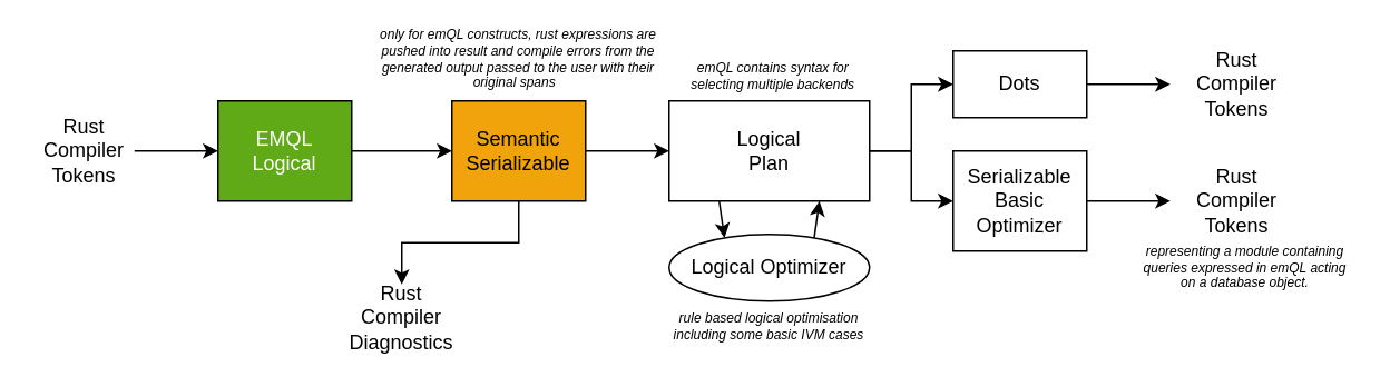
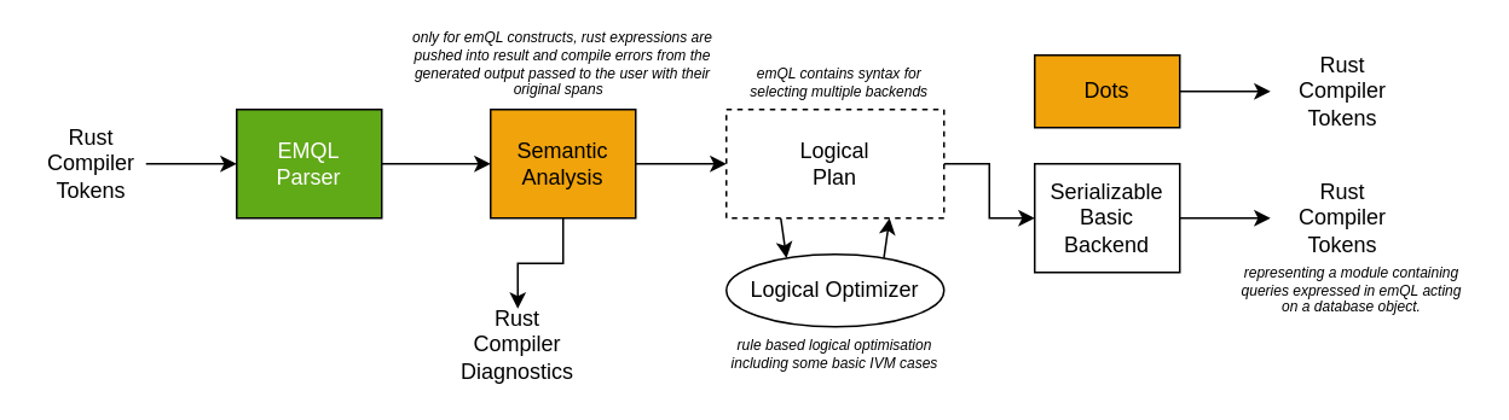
  <mxCell id="0" />
  <mxCell id="1" parent="0" />
  <mxCell id="2" style="edgeStyle=none;html=1;exitX=1;exitY=0.5;exitDx=0;exitDy=0;entryX=0;entryY=0.5;entryDx=0;entryDy=0;" parent="1" source="3" target="6" edge="1"><mxGeometry relative="1" as="geometry" /></mxCell>
- <mxCell id="3" value="EMQL&lt;br&gt;Logical" style="rounded=0;whiteSpace=wrap;html=1;fillColor=#60a917;fontColor=#ffffff;strokeColor=#000000;" parent="1" vertex="1"><mxGeometry x="130" y="60" width="80" height="60" as="geometry" /></mxCell>
+ <mxCell id="3" value="EMQL&lt;br&gt;Parser" style="rounded=0;whiteSpace=wrap;html=1;fillColor=#60a917;fontColor=#ffffff;strokeColor=#000000;" parent="1" vertex="1"><mxGeometry x="130" y="60" width="80" height="60" as="geometry" /></mxCell>
  <mxCell id="4" style="edgeStyle=none;html=1;exitX=1;exitY=0.5;exitDx=0;exitDy=0;entryX=0;entryY=0.5;entryDx=0;entryDy=0;" parent="1" source="6" target="10" edge="1"><mxGeometry relative="1" as="geometry" /></mxCell>
  <mxCell id="5" style="edgeStyle=orthogonalEdgeStyle;html=1;exitX=0.5;exitY=1;exitDx=0;exitDy=0;entryX=0.5;entryY=0;entryDx=0;entryDy=0;rounded=0;" edge="1" parent="1" source="6" target="23"><mxGeometry relative="1" as="geometry"><mxPoint x="255" y="170" as="targetPoint" /></mxGeometry></mxCell>
- <mxCell id="6" value="Semantic Serializable" style="rounded=0;whiteSpace=wrap;html=1;fillColor=#f0a30a;fontColor=#000000;strokeColor=#000000;" parent="1" vertex="1"><mxGeometry x="270" y="60" width="80" height="60" as="geometry" /></mxCell>
- <mxCell id="7" style="edgeStyle=orthogonalEdgeStyle;html=1;exitX=1;exitY=0.5;exitDx=0;exitDy=0;entryX=0;entryY=0.5;entryDx=0;entryDy=0;rounded=0;" edge="1" parent="1" source="10" target="11"><mxGeometry relative="1" as="geometry" /></mxCell>
+ <mxCell id="6" value="Semantic Analysis" style="rounded=0;whiteSpace=wrap;html=1;fillColor=#f0a30a;fontColor=#000000;strokeColor=#000000;" parent="1" vertex="1"><mxGeometry x="270" y="60" width="80" height="60" as="geometry" /></mxCell>
  <mxCell id="8" style="edgeStyle=none;html=1;exitX=0.25;exitY=1;exitDx=0;exitDy=0;entryX=0.25;entryY=0;entryDx=0;entryDy=0;" edge="1" parent="1" source="10" target="15"><mxGeometry relative="1" as="geometry" /></mxCell>
  <mxCell id="9" style="edgeStyle=orthogonalEdgeStyle;html=1;exitX=1;exitY=0.5;exitDx=0;exitDy=0;entryX=0;entryY=0.5;entryDx=0;entryDy=0;rounded=0;" edge="1" parent="1" source="10" target="13"><mxGeometry relative="1" as="geometry" /></mxCell>
- <mxCell id="10" value="Logical&lt;br&gt;Plan" style="rounded=0;whiteSpace=wrap;html=1;" parent="1" vertex="1"><mxGeometry x="400" y="60" width="120" height="60" as="geometry" /></mxCell>
- <mxCell id="11" value="Dots" style="rounded=0;whiteSpace=wrap;html=1;" parent="1" vertex="1"><mxGeometry x="570" y="30" width="80" height="40" as="geometry" /></mxCell>
+ <mxCell id="10" value="Logical&lt;br&gt;Plan" style="rounded=0;whiteSpace=wrap;html=1;dashed=1;" parent="1" vertex="1"><mxGeometry x="400" y="60" width="120" height="60" as="geometry" /></mxCell>
+ <mxCell id="11" value="Dots" style="rounded=0;whiteSpace=wrap;html=1;fillColor=#f0a30a;" parent="1" vertex="1"><mxGeometry x="570" y="30" width="80" height="40" as="geometry" /></mxCell>
  <mxCell id="12" style="edgeStyle=none;html=1;exitX=1;exitY=0.5;exitDx=0;exitDy=0;entryX=0;entryY=0.5;entryDx=0;entryDy=0;" edge="1" parent="1" source="13"><mxGeometry relative="1" as="geometry"><mxPoint x="700" y="120" as="targetPoint" /></mxGeometry></mxCell>
- <mxCell id="13" value="Serializable&lt;br&gt;Basic&lt;br&gt;Optimizer" style="rounded=0;whiteSpace=wrap;html=1;" parent="1" vertex="1"><mxGeometry x="570" y="90" width="80" height="60" as="geometry" /></mxCell>
+ <mxCell id="13" value="Serializable&lt;br&gt;Basic&lt;br&gt;Backend" style="rounded=0;whiteSpace=wrap;html=1;" parent="1" vertex="1"><mxGeometry x="570" y="90" width="80" height="60" as="geometry" /></mxCell>
  <mxCell id="14" style="edgeStyle=none;html=1;exitX=0.75;exitY=0;exitDx=0;exitDy=0;entryX=0.75;entryY=1;entryDx=0;entryDy=0;" edge="1" parent="1" source="15" target="10"><mxGeometry relative="1" as="geometry" /></mxCell>
  <mxCell id="15" value="Logical Optimizer" style="ellipse;whiteSpace=wrap;html=1;" parent="1" vertex="1"><mxGeometry x="400" y="140" width="120" height="40" as="geometry" /></mxCell>
  <mxCell id="16" value="" style="endArrow=classic;html=1;entryX=0;entryY=0.5;entryDx=0;entryDy=0;" edge="1" parent="1" target="3"><mxGeometry width="50" height="50" relative="1" as="geometry"><mxPoint x="80" y="90" as="sourcePoint" /><mxPoint x="90" y="70" as="targetPoint" /></mxGeometry></mxCell>
  <mxCell id="17" value="Rust Compiler Tokens" style="text;html=1;strokeColor=none;fillColor=none;align=center;verticalAlign=middle;whiteSpace=wrap;rounded=0;" vertex="1" parent="1"><mxGeometry x="710" y="105" width="60" height="30" as="geometry" /></mxCell>
  <mxCell id="18" value="Rust Compiler Tokens" style="text;html=1;strokeColor=none;fillColor=none;align=center;verticalAlign=middle;whiteSpace=wrap;rounded=0;" vertex="1" parent="1"><mxGeometry x="20" y="75" width="60" height="30" as="geometry" /></mxCell>
  <mxCell id="19" style="edgeStyle=none;html=1;exitX=1;exitY=0.5;exitDx=0;exitDy=0;entryX=0;entryY=0.5;entryDx=0;entryDy=0;" edge="1" parent="1"><mxGeometry relative="1" as="geometry"><mxPoint x="650" y="50" as="sourcePoint" /><mxPoint x="700" y="50" as="targetPoint" /></mxGeometry></mxCell>
  <mxCell id="20" value="Rust Compiler Tokens" style="text;html=1;strokeColor=none;fillColor=none;align=center;verticalAlign=middle;whiteSpace=wrap;rounded=0;" vertex="1" parent="1"><mxGeometry x="710" y="35" width="60" height="30" as="geometry" /></mxCell>
  <mxCell id="21" value="emQL contains syntax for selecting multiple backends" style="text;html=1;strokeColor=none;fillColor=none;align=center;verticalAlign=middle;whiteSpace=wrap;rounded=0;fontStyle=2;fontSize=8;" vertex="1" parent="1"><mxGeometry x="400" y="30" width="125" height="30" as="geometry" /></mxCell>
  <mxCell id="22" value="rule based logical optimisation including some basic IVM cases" style="text;html=1;strokeColor=none;fillColor=none;align=center;verticalAlign=middle;whiteSpace=wrap;rounded=0;fontStyle=2;fontSize=8;" vertex="1" parent="1"><mxGeometry x="400" y="180" width="120" height="30" as="geometry" /></mxCell>
- <mxCell id="23" value="Rust Compiler Diagnostics" style="text;html=1;strokeColor=none;fillColor=none;align=center;verticalAlign=middle;whiteSpace=wrap;rounded=0;" vertex="1" parent="1"><mxGeometry x="210" y="170" width="60" height="40" as="geometry" /></mxCell>
+ <mxCell id="23" value="Rust Compiler Diagnostics" style="text;html=1;strokeColor=none;fillColor=none;align=center;verticalAlign=middle;whiteSpace=wrap;rounded=0;" vertex="1" parent="1"><mxGeometry x="255" y="170" width="60" height="40" as="geometry" /></mxCell>
  <mxCell id="24" value="representing a module containing queries expressed in emQL acting on a database object." style="text;html=1;strokeColor=none;fillColor=none;align=center;verticalAlign=middle;whiteSpace=wrap;rounded=0;fontStyle=2;fontSize=8;" vertex="1" parent="1"><mxGeometry x="680" y="145" width="130" height="30" as="geometry" /></mxCell>
  <mxCell id="25" value="only for emQL constructs, rust expressions are pushed into result and compile errors from the generated output passed to the user with their original spans&amp;nbsp;&amp;nbsp;" style="text;html=1;strokeColor=none;fillColor=none;align=center;verticalAlign=middle;whiteSpace=wrap;rounded=0;fontStyle=2;fontSize=8;" vertex="1" parent="1"><mxGeometry x="220" y="20" width="180" height="30" as="geometry" /></mxCell>
